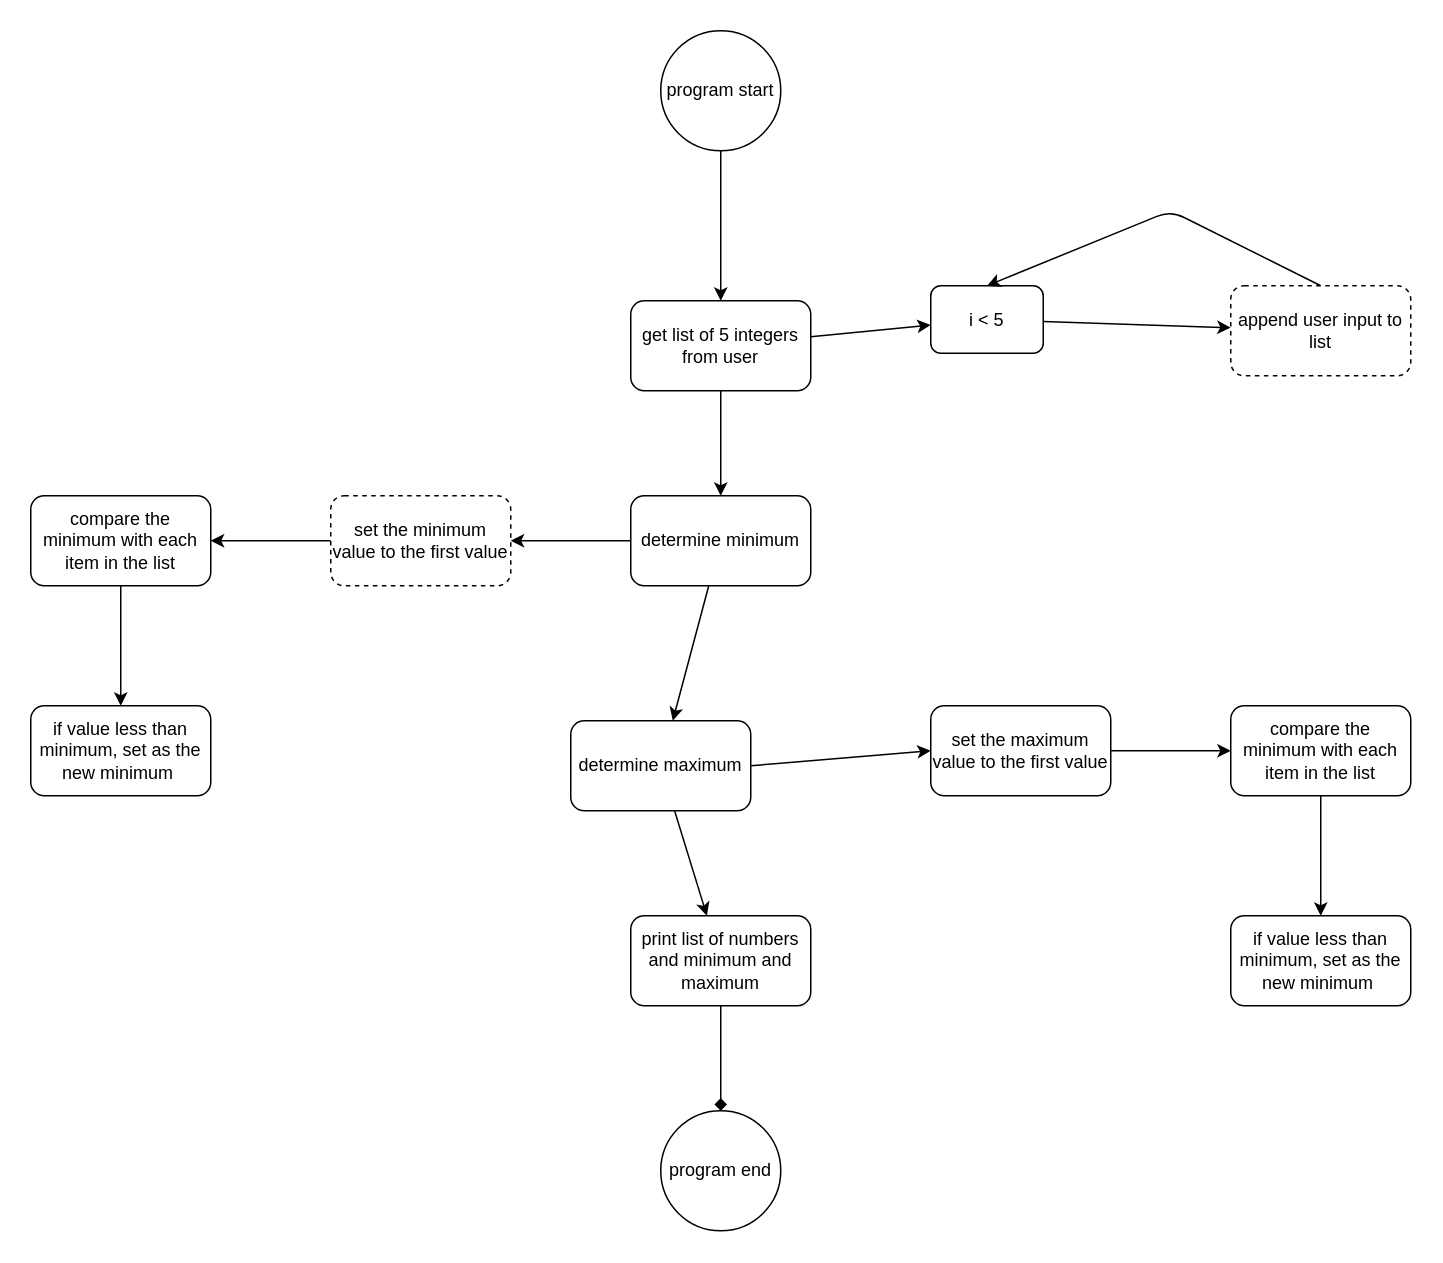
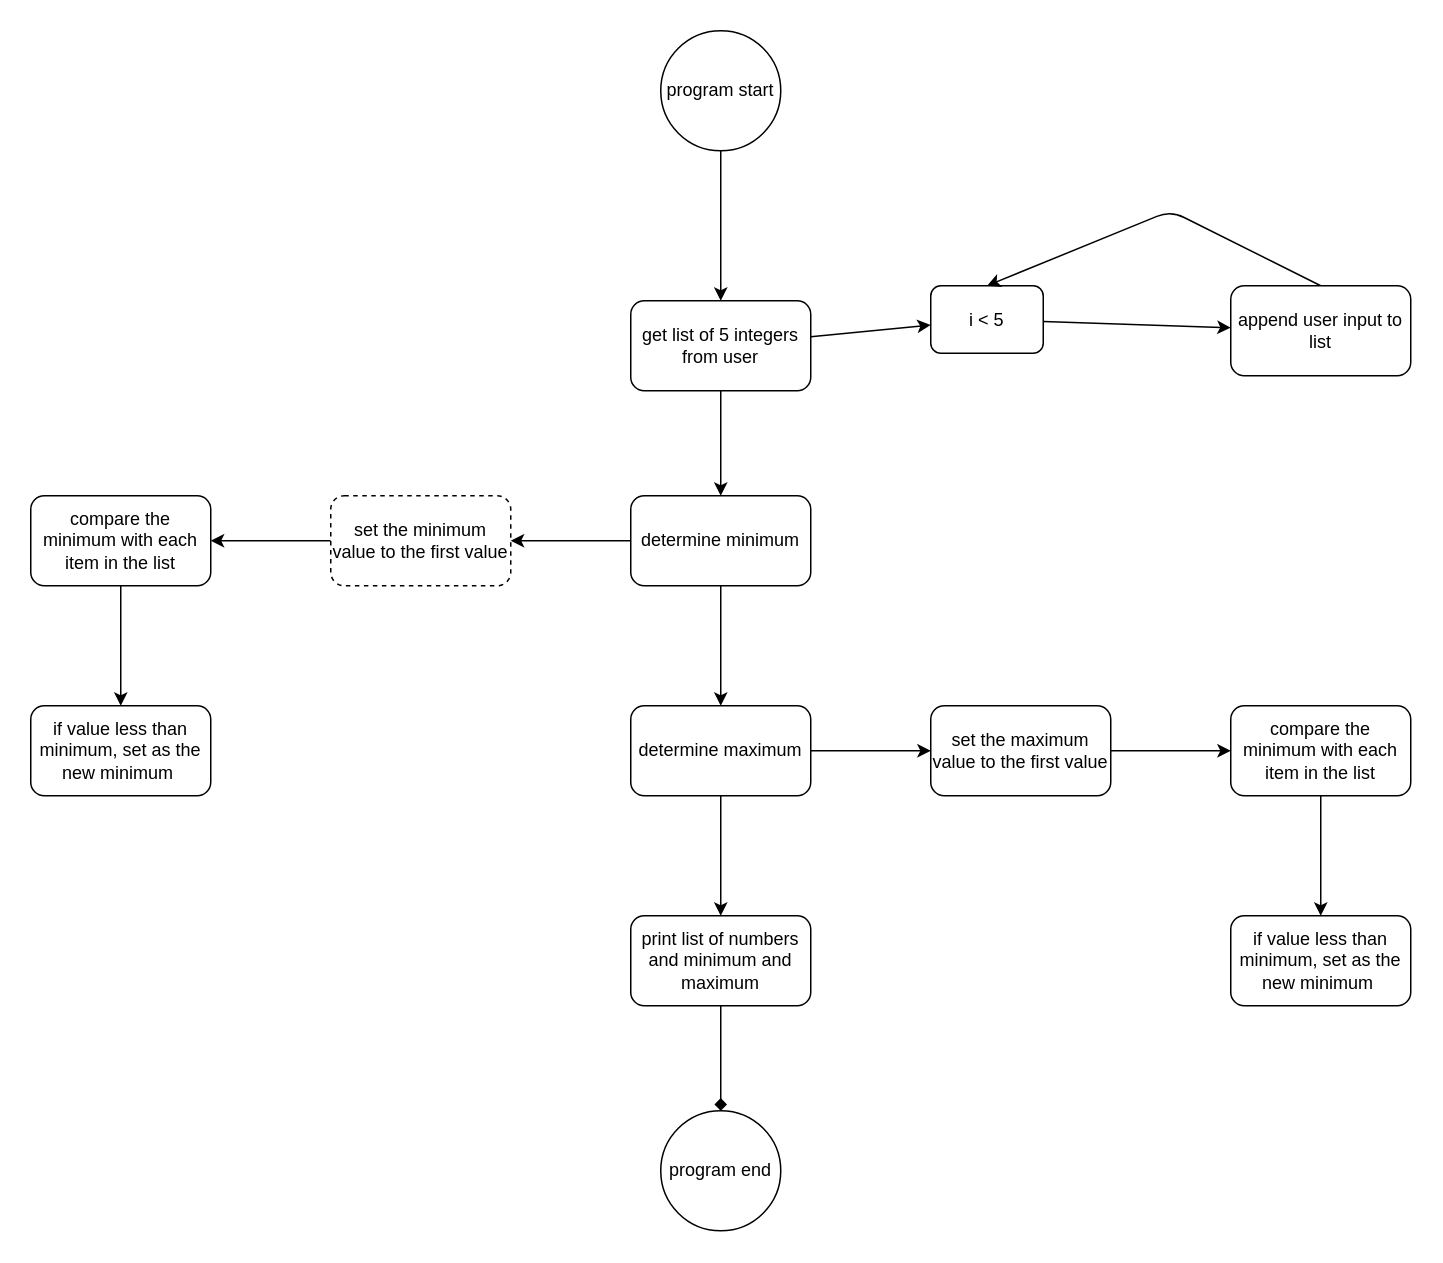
  <mxCell id="0" />
  <mxCell id="1" parent="0" />
  <mxCell id="2" value="" style="edgeStyle=none;html=1;" edge="1" parent="1" source="3" target="6"><mxGeometry relative="1" as="geometry" /></mxCell>
  <mxCell id="3" value="program start" style="ellipse;whiteSpace=wrap;html=1;aspect=fixed;" vertex="1" parent="1"><mxGeometry x="440" y="20" width="80" height="80" as="geometry" /></mxCell>
  <mxCell id="4" value="" style="edgeStyle=none;html=1;" edge="1" parent="1" source="6" target="9"><mxGeometry relative="1" as="geometry" /></mxCell>
  <mxCell id="5" value="" style="edgeStyle=none;html=1;" edge="1" parent="1" source="6" target="16"><mxGeometry relative="1" as="geometry" /></mxCell>
  <mxCell id="6" value="get list of 5 integers from user" style="rounded=1;whiteSpace=wrap;html=1;" vertex="1" parent="1"><mxGeometry x="420" y="200" width="120" height="60" as="geometry" /></mxCell>
  <mxCell id="7" value="" style="edgeStyle=none;html=1;" edge="1" parent="1" source="9" target="12"><mxGeometry relative="1" as="geometry" /></mxCell>
  <mxCell id="8" value="" style="edgeStyle=none;html=1;" edge="1" parent="1" source="9" target="20"><mxGeometry relative="1" as="geometry" /></mxCell>
  <mxCell id="9" value="determine minimum" style="whiteSpace=wrap;html=1;rounded=1;" vertex="1" parent="1"><mxGeometry x="420" y="330" width="120" height="60" as="geometry" /></mxCell>
  <mxCell id="10" value="" style="edgeStyle=none;html=1;" edge="1" parent="1" source="12" target="14"><mxGeometry relative="1" as="geometry" /></mxCell>
  <mxCell id="11" style="edgeStyle=none;html=1;exitX=1;exitY=0.5;exitDx=0;exitDy=0;entryX=0;entryY=0.5;entryDx=0;entryDy=0;" edge="1" parent="1" source="12" target="25"><mxGeometry relative="1" as="geometry" /></mxCell>
- <mxCell id="12" value="determine maximum" style="whiteSpace=wrap;html=1;rounded=1;" vertex="1" parent="1"><mxGeometry x="380" y="480" width="120" height="60" as="geometry" /></mxCell>
+ <mxCell id="12" value="determine maximum" style="whiteSpace=wrap;html=1;rounded=1;" vertex="1" parent="1"><mxGeometry x="420" y="470" width="120" height="60" as="geometry" /></mxCell>
  <mxCell id="13" value="" style="edgeStyle=none;html=1;endArrow=diamond;" edge="1" parent="1" source="14" target="29"><mxGeometry relative="1" as="geometry" /></mxCell>
  <mxCell id="14" value="print list of numbers and minimum and maximum" style="rounded=1;whiteSpace=wrap;html=1;" vertex="1" parent="1"><mxGeometry x="420" y="610" width="120" height="60" as="geometry" /></mxCell>
  <mxCell id="15" value="" style="edgeStyle=none;html=1;" edge="1" parent="1" source="16" target="18"><mxGeometry relative="1" as="geometry" /></mxCell>
  <mxCell id="16" value="i &amp;lt; 5" style="whiteSpace=wrap;html=1;rounded=1;" vertex="1" parent="1"><mxGeometry x="620" y="190" width="75" height="45" as="geometry" /></mxCell>
  <mxCell id="17" style="edgeStyle=none;html=1;exitX=0.5;exitY=0;exitDx=0;exitDy=0;entryX=0.5;entryY=0;entryDx=0;entryDy=0;" edge="1" parent="1" source="18" target="16"><mxGeometry relative="1" as="geometry"><Array as="points"><mxPoint x="780" y="140" /></Array></mxGeometry></mxCell>
- <mxCell id="18" value="append user input to list" style="whiteSpace=wrap;html=1;rounded=1;dashed=1;" vertex="1" parent="1"><mxGeometry x="820" y="190" width="120" height="60" as="geometry" /></mxCell>
+ <mxCell id="18" value="append user input to list" style="whiteSpace=wrap;html=1;rounded=1;" vertex="1" parent="1"><mxGeometry x="820" y="190" width="120" height="60" as="geometry" /></mxCell>
  <mxCell id="19" value="" style="edgeStyle=none;html=1;" edge="1" parent="1" source="20" target="22"><mxGeometry relative="1" as="geometry" /></mxCell>
  <mxCell id="20" value="set the minimum value to the first value" style="whiteSpace=wrap;html=1;rounded=1;dashed=1;" vertex="1" parent="1"><mxGeometry x="220" y="330" width="120" height="60" as="geometry" /></mxCell>
  <mxCell id="21" value="" style="edgeStyle=none;html=1;" edge="1" parent="1" source="22" target="23"><mxGeometry relative="1" as="geometry" /></mxCell>
  <mxCell id="22" value="compare the minimum with each item in the list" style="whiteSpace=wrap;html=1;rounded=1;" vertex="1" parent="1"><mxGeometry x="20" y="330" width="120" height="60" as="geometry" /></mxCell>
  <mxCell id="23" value="if value less than minimum, set as the new minimum&amp;nbsp;" style="whiteSpace=wrap;html=1;rounded=1;" vertex="1" parent="1"><mxGeometry x="20" y="470" width="120" height="60" as="geometry" /></mxCell>
  <mxCell id="24" style="edgeStyle=none;html=1;exitX=1;exitY=0.5;exitDx=0;exitDy=0;" edge="1" parent="1" source="25" target="27"><mxGeometry relative="1" as="geometry" /></mxCell>
  <mxCell id="25" value="set the maximum value to the first value" style="whiteSpace=wrap;html=1;rounded=1;" vertex="1" parent="1"><mxGeometry x="620" y="470" width="120" height="60" as="geometry" /></mxCell>
  <mxCell id="26" style="edgeStyle=none;html=1;exitX=0.5;exitY=1;exitDx=0;exitDy=0;entryX=0.5;entryY=0;entryDx=0;entryDy=0;" edge="1" parent="1" source="27" target="28"><mxGeometry relative="1" as="geometry" /></mxCell>
  <mxCell id="27" value="compare the minimum with each item in the list" style="whiteSpace=wrap;html=1;rounded=1;" vertex="1" parent="1"><mxGeometry x="820" y="470" width="120" height="60" as="geometry" /></mxCell>
  <mxCell id="28" value="if value less than minimum, set as the new minimum&amp;nbsp;" style="whiteSpace=wrap;html=1;rounded=1;" vertex="1" parent="1"><mxGeometry x="820" y="610" width="120" height="60" as="geometry" /></mxCell>
  <mxCell id="29" value="program end" style="ellipse;whiteSpace=wrap;html=1;rounded=1;" vertex="1" parent="1"><mxGeometry x="440" y="740" width="80" height="80" as="geometry" /></mxCell>
